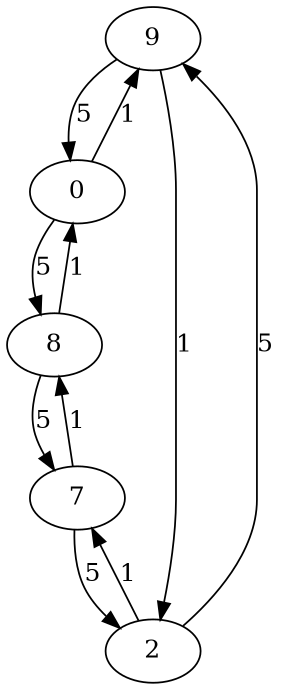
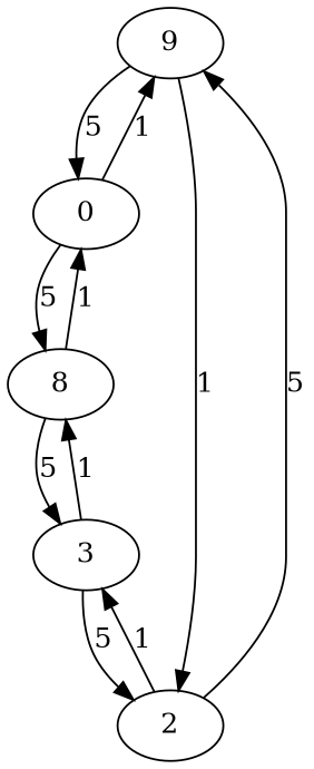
  digraph {
    n1 [label=9]
    0
    n3 [label=8]
    2
-   3 [label=7]
+   3
    n1 -> 0 [label=5]
    n1 -> 2 [label=1]
    0 -> n1 [label=1]
    0 -> n3 [label=5]
    n3 -> 0 [label=1]
    n3 -> 3 [label=5]
    2 -> n1 [label=5]
    2 -> 3 [label=1]
    3 -> n3 [label=1]
    3 -> 2 [label=5]
  }
